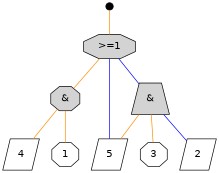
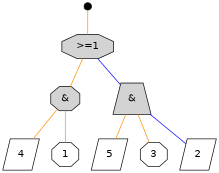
  digraph {
    fontname="DejaVu Sans"
    node [fontname="DejaVu Sans" shape=octagon]
    edge [color=darkorange dir=none fontname="DejaVu Sans" style=filled]
    n1 [label=TOP shape=point style=filled width=0.15]
    n2 [height=0.25 label=">=1" style=filled width=0.5]
    n3 [height=0.25 label="&" style=filled width=0.5]
    n4 [height=0.25 label="&" shape=trapezium style=filled width=0.5]
    n5 [height=0.25 label=5 shape=parallelogram width=0.25]
    n6 [height=0.25 label=4 shape=parallelogram width=0.25]
    n7 [height=0.25 label=1 width=0.25]
    n8 [height=0.25 label=3 width=0.25]
    n9 [height=0.25 label=2 shape=parallelogram width=0.25]
    n1 -> n2
    n2 -> n3
    n2 -> n4 [color=blue]
-   n2 -> n5 [color=blue]
    n3 -> n6
    n3 -> n7
    n4 -> n5
    n4 -> n8
    n4 -> n9 [color=blue]
  }
